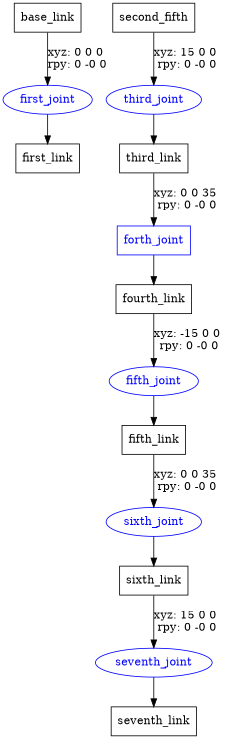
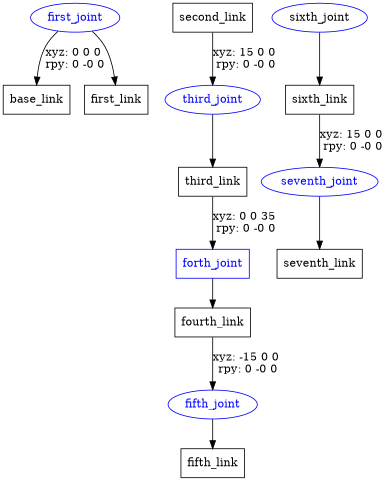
  digraph {
    node [shape=box]
    n1 [label=base_link]
    first_joint [color=blue fontcolor=blue shape=ellipse]
    n3 [label=first_link]
-   n4 [label=second_fifth]
+   n4 [label=second_link]
    third_joint [color=blue fontcolor=blue shape=ellipse]
    n6 [label=third_link]
    forth_joint [color=blue fontcolor=blue]
    n8 [label=fourth_link]
    fifth_joint [color=blue fontcolor=blue shape=ellipse]
    n10 [label=fifth_link]
-   sixth_joint [color=blue fontcolor=blue shape=ellipse]
+   sixth_joint [color=blue fontcolor=black shape=ellipse]
    n12 [label=sixth_link]
    seventh_joint [color=blue fontcolor=blue shape=ellipse]
    n14 [label=seventh_link]
-   n1 -> first_joint [label="xyz: 0 0 0 \nrpy: 0 -0 0"]
+   first_joint -> n1 [label="xyz: 0 0 0 \nrpy: 0 -0 0"]
    first_joint -> n3
    n4 -> third_joint [label="xyz: 15 0 0 \nrpy: 0 -0 0"]
    third_joint -> n6
    n6 -> forth_joint [label="xyz: 0 0 35 \nrpy: 0 -0 0"]
    forth_joint -> n8
    n8 -> fifth_joint [label="xyz: -15 0 0 \nrpy: 0 -0 0"]
    fifth_joint -> n10
-   n10 -> sixth_joint [label="xyz: 0 0 35 \nrpy: 0 -0 0"]
    sixth_joint -> n12
    n12 -> seventh_joint [label="xyz: 15 0 0 \nrpy: 0 -0 0"]
    seventh_joint -> n14
  }
